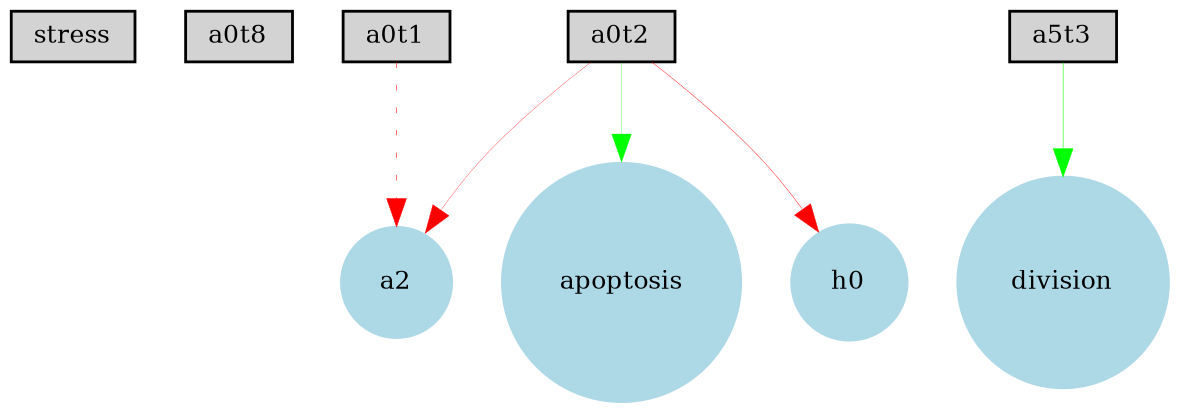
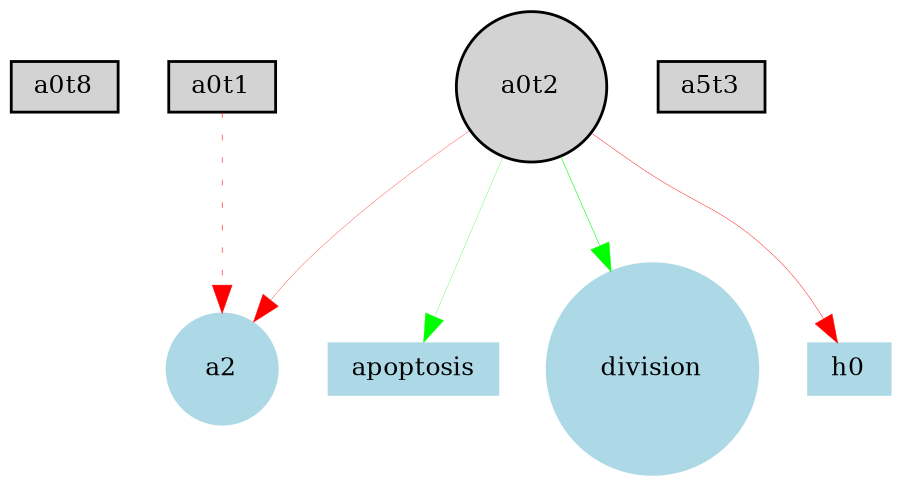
  digraph {
    node [fontsize=9 shape=box style=filled]
    edge [color=red style=solid]
-   stress [height=0.2 width=0.2]
    n2 [height=0.2 label=a0t8 width=0.2]
    a0t1 [height=0.2 width=0.2]
    n4 [color=lightblue height=0.2 label=a2 shape=circle width=0.2]
-   a0t2 [height=0.2 width=0.2]
-   apoptosis [color=lightblue height=0.2 shape=circle width=0.2]
+   a0t2 [height=0.2 shape=circle width=0.2]
+   apoptosis [color=lightblue height=0.2 width=0.2]
    division [color=lightblue height=0.2 shape=circle width=0.2]
-   h0 [color=lightblue height=0.2 shape=circle width=0.2]
+   h0 [color=lightblue height=0.2 width=0.2]
    n9 [height=0.2 label=a5t3 width=0.2]
    a0t1 -> n4 [penwidth=0.198922427771 style=dotted]
    a0t2 -> n4 [penwidth=0.107742575853]
    a0t2 -> apoptosis [color=green penwidth=0.101662947422]
-   n9 -> division [color=green penwidth=0.198610387582]
+   a0t2 -> division [color=green penwidth=0.198610387582]
    a0t2 -> h0 [penwidth=0.153676370619]
  }
